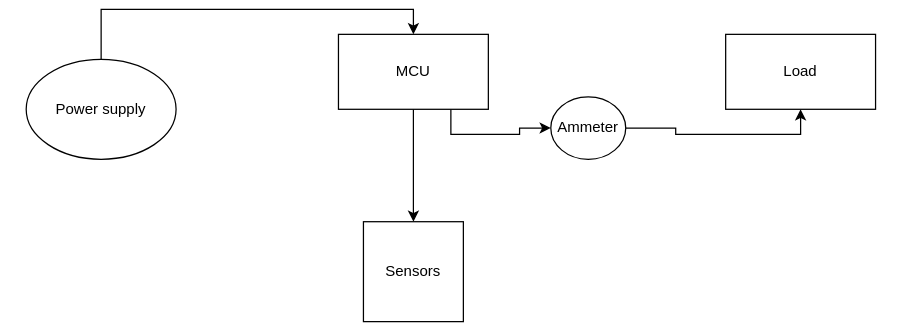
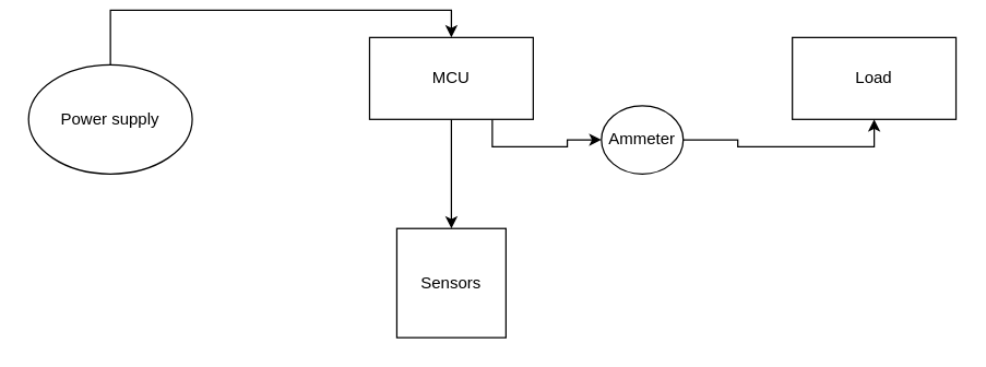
  <mxCell id="0" />
  <mxCell id="1" parent="0" />
  <mxCell id="2" style="edgeStyle=orthogonalEdgeStyle;rounded=0;orthogonalLoop=1;jettySize=auto;html=1;exitX=0.5;exitY=1;exitDx=0;exitDy=0;entryX=0.5;entryY=0;entryDx=0;entryDy=0;" edge="1" parent="1" source="4" target="5"><mxGeometry relative="1" as="geometry" /></mxCell>
  <mxCell id="3" style="edgeStyle=orthogonalEdgeStyle;rounded=0;orthogonalLoop=1;jettySize=auto;html=1;exitX=0.75;exitY=1;exitDx=0;exitDy=0;entryX=0;entryY=0.5;entryDx=0;entryDy=0;" edge="1" parent="1" source="4" target="9"><mxGeometry relative="1" as="geometry" /></mxCell>
  <mxCell id="4" value="MCU" style="rounded=0;whiteSpace=wrap;html=1;" vertex="1" parent="1"><mxGeometry x="270" y="20" width="120" height="60" as="geometry" /></mxCell>
- <mxCell id="5" value="Sensors" style="whiteSpace=wrap;html=1;aspect=fixed;" vertex="1" parent="1"><mxGeometry x="290" y="170" width="80" height="80" as="geometry" /></mxCell>
+ <mxCell id="5" value="Sensors" style="whiteSpace=wrap;html=1;aspect=fixed;" vertex="1" parent="1"><mxGeometry x="290" y="160" width="80" height="80" as="geometry" /></mxCell>
  <mxCell id="6" style="edgeStyle=orthogonalEdgeStyle;rounded=0;orthogonalLoop=1;jettySize=auto;html=1;exitX=0.5;exitY=0;exitDx=0;exitDy=0;entryX=0.5;entryY=0;entryDx=0;entryDy=0;" edge="1" parent="1" source="7" target="4"><mxGeometry relative="1" as="geometry" /></mxCell>
  <mxCell id="7" value="Power supply" style="ellipse;whiteSpace=wrap;html=1;" vertex="1" parent="1"><mxGeometry x="20" y="40" width="120" height="80" as="geometry" /></mxCell>
  <mxCell id="8" style="edgeStyle=orthogonalEdgeStyle;rounded=0;orthogonalLoop=1;jettySize=auto;html=1;exitX=1;exitY=0.5;exitDx=0;exitDy=0;entryX=0.5;entryY=1;entryDx=0;entryDy=0;" edge="1" parent="1" source="9" target="10"><mxGeometry relative="1" as="geometry" /></mxCell>
  <mxCell id="9" value="Ammeter" style="ellipse;whiteSpace=wrap;html=1;aspect=fixed;" vertex="1" parent="1"><mxGeometry x="440" y="70" width="60" height="50" as="geometry" /></mxCell>
  <mxCell id="10" value="Load" style="rounded=0;whiteSpace=wrap;html=1;" vertex="1" parent="1"><mxGeometry x="580" y="20" width="120" height="60" as="geometry" /></mxCell>
